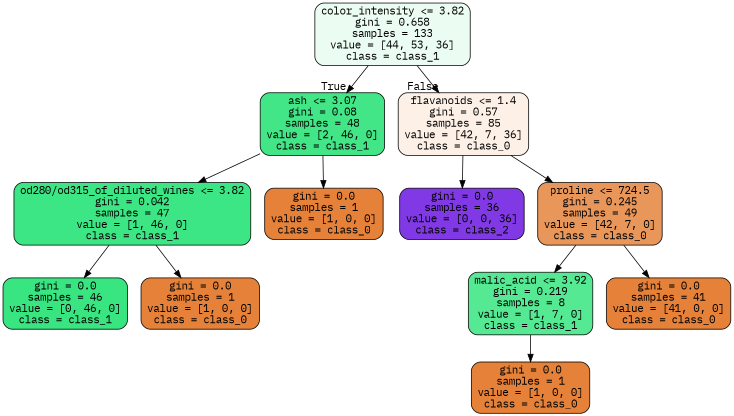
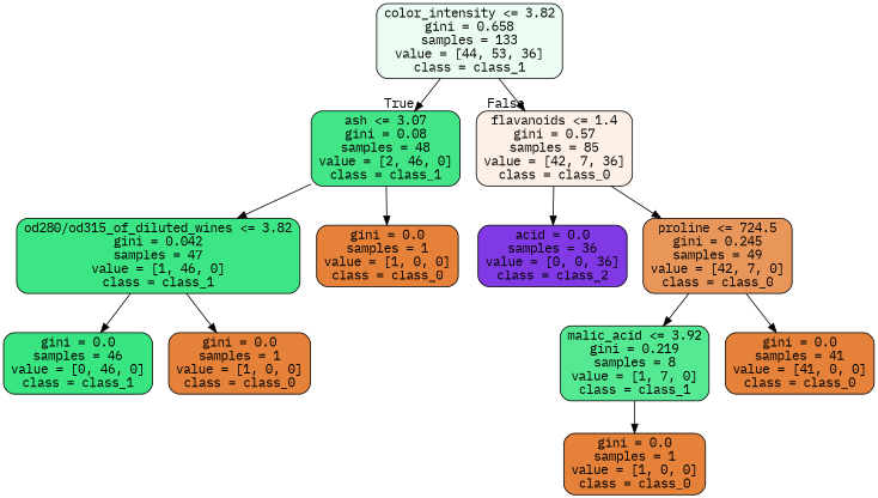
  digraph {
    fontname="IBM Plex Mono"
    node [color=black fillcolor="#e58139" fontname="IBM Plex Mono" shape=box style="filled, rounded"]
    edge [fontname="IBM Plex Mono"]
    n1 [fillcolor="#ebfcf2" label="color_intensity <= 3.82\ngini = 0.658\nsamples = 133\nvalue = [44, 53, 36]\nclass = class_1"]
    n2 [fillcolor="#42e686" label="ash <= 3.07\ngini = 0.08\nsamples = 48\nvalue = [2, 46, 0]\nclass = class_1"]
    n3 [fillcolor="#fcf0e7" label="flavanoids <= 1.4\ngini = 0.57\nsamples = 85\nvalue = [42, 7, 36]\nclass = class_0"]
    n4 [fillcolor="#3de684" label="od280/od315_of_diluted_wines <= 3.82\ngini = 0.042\nsamples = 47\nvalue = [1, 46, 0]\nclass = class_1"]
    n5 [label="gini = 0.0\nsamples = 1\nvalue = [1, 0, 0]\nclass = class_0"]
-   n6 [fillcolor="#8139e5" label="gini = 0.0\nsamples = 36\nvalue = [0, 0, 36]\nclass = class_2"]
+   n6 [fillcolor="#8139e5" label="acid = 0.0\nsamples = 36\nvalue = [0, 0, 36]\nclass = class_2"]
    n7 [fillcolor="#e9965a" label="proline <= 724.5\ngini = 0.245\nsamples = 49\nvalue = [42, 7, 0]\nclass = class_0"]
    n8 [fillcolor="#39e581" label="gini = 0.0\nsamples = 46\nvalue = [0, 46, 0]\nclass = class_1"]
    n9 [label="gini = 0.0\nsamples = 1\nvalue = [1, 0, 0]\nclass = class_0"]
    n10 [fillcolor="#55e993" label="malic_acid <= 3.92\ngini = 0.219\nsamples = 8\nvalue = [1, 7, 0]\nclass = class_1"]
    n11 [label="gini = 0.0\nsamples = 41\nvalue = [41, 0, 0]\nclass = class_0"]
    n12 [label="gini = 0.0\nsamples = 1\nvalue = [1, 0, 0]\nclass = class_0"]
    n1 -> n2 [headlabel=True labelangle=45 labeldistance=2.5]
    n1 -> n3 [headlabel=False labelangle=-45 labeldistance=2.5]
    n2 -> n4
    n2 -> n5
    n3 -> n6
    n3 -> n7
    n4 -> n8
    n4 -> n9
    n7 -> n10
    n7 -> n11
    n10 -> n12
  }
